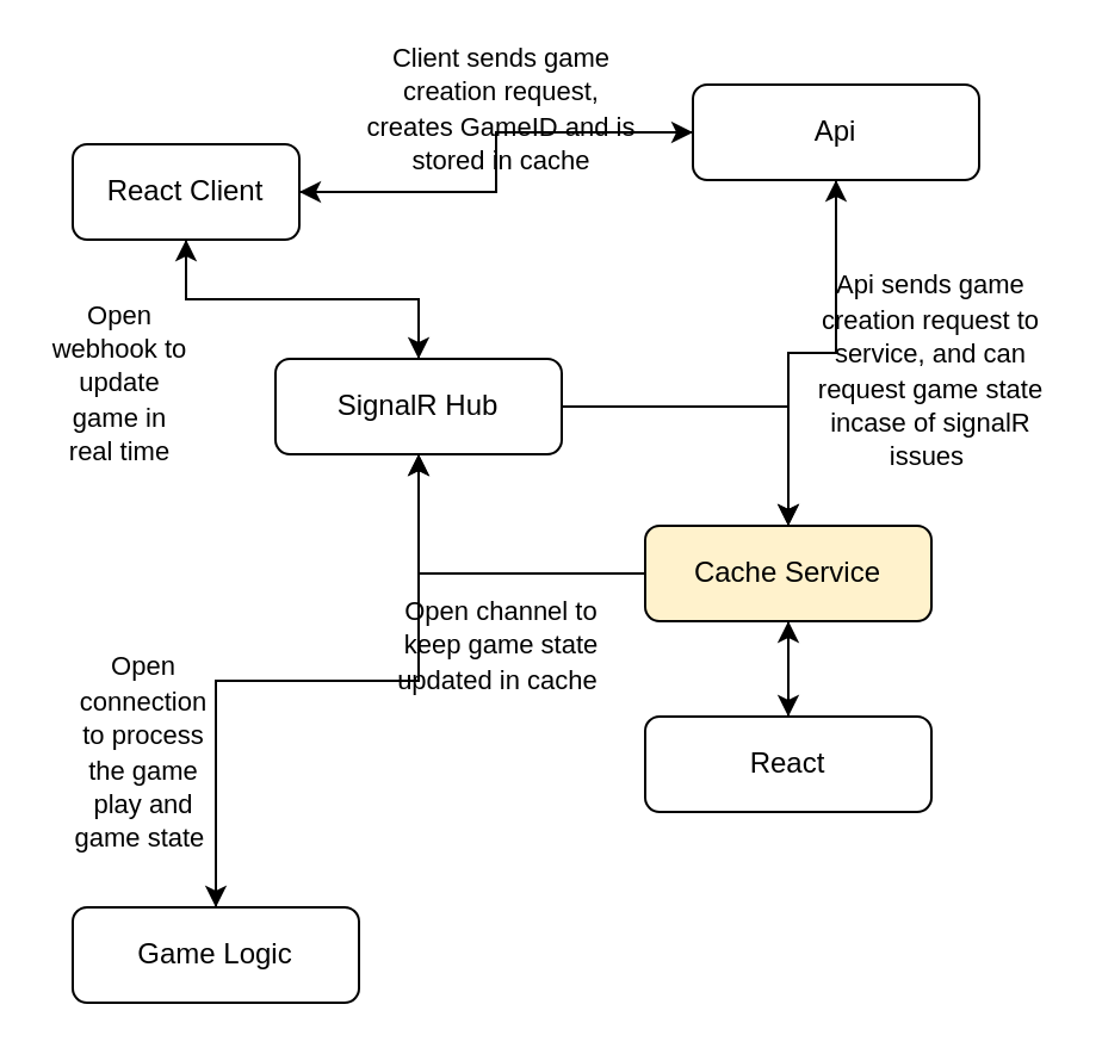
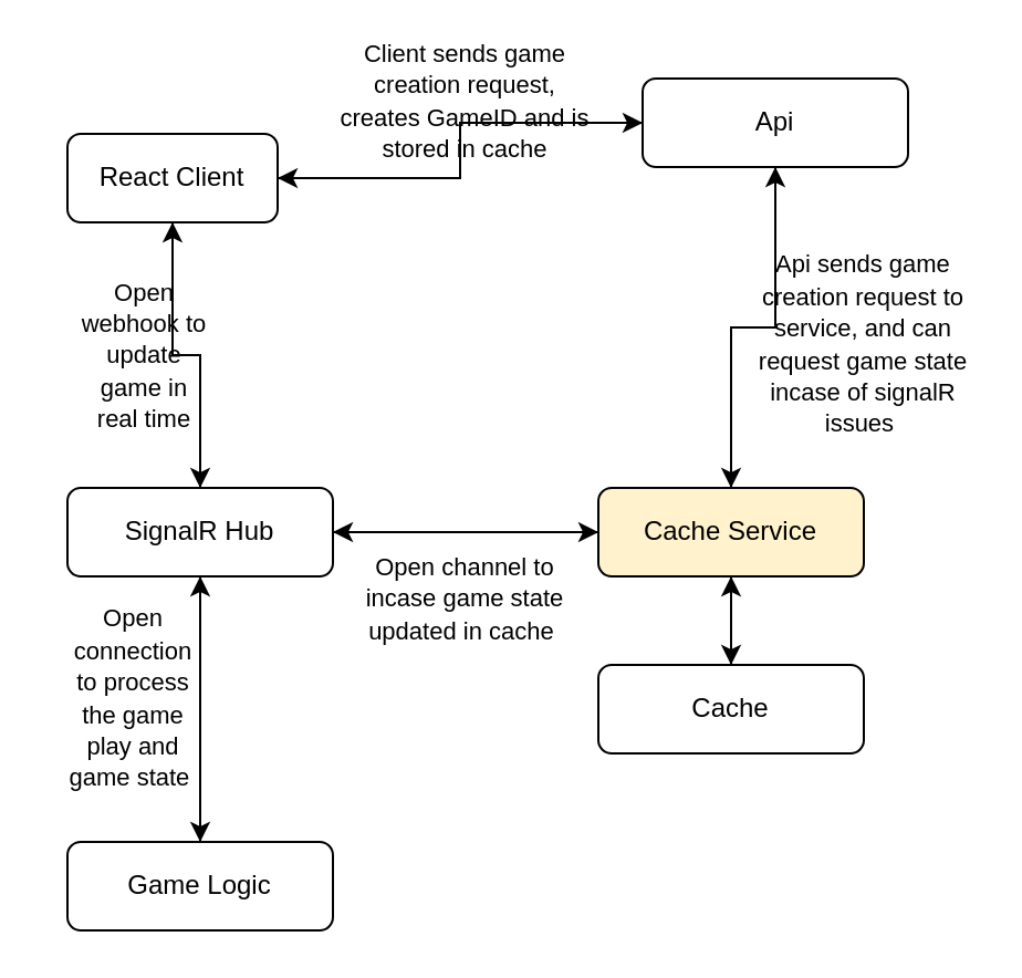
  <mxCell id="0" />
  <mxCell id="1" parent="0" />
  <mxCell id="2" value="" style="edgeStyle=orthogonalEdgeStyle;rounded=0;orthogonalLoop=1;jettySize=auto;html=1;" parent="1" source="4" target="7" edge="1"><mxGeometry relative="1" as="geometry" /></mxCell>
  <mxCell id="3" value="" style="edgeStyle=orthogonalEdgeStyle;rounded=0;orthogonalLoop=1;jettySize=auto;html=1;" parent="1" source="4" target="13" edge="1"><mxGeometry relative="1" as="geometry" /></mxCell>
  <mxCell id="4" value="React Client" style="rounded=1;whiteSpace=wrap;html=1;fontSize=12;glass=0;strokeWidth=1;shadow=0;" parent="1" vertex="1"><mxGeometry x="30" y="60" width="95" height="40" as="geometry" /></mxCell>
  <mxCell id="5" value="" style="edgeStyle=orthogonalEdgeStyle;rounded=0;orthogonalLoop=1;jettySize=auto;html=1;" parent="1" source="7" target="4" edge="1"><mxGeometry relative="1" as="geometry" /></mxCell>
  <mxCell id="6" value="" style="edgeStyle=orthogonalEdgeStyle;rounded=0;orthogonalLoop=1;jettySize=auto;html=1;" parent="1" source="7" target="17" edge="1"><mxGeometry relative="1" as="geometry" /></mxCell>
  <mxCell id="7" value="Api" style="rounded=1;whiteSpace=wrap;html=1;fontSize=12;glass=0;strokeWidth=1;shadow=0;" parent="1" vertex="1"><mxGeometry x="290" y="35" width="120" height="40" as="geometry" /></mxCell>
  <mxCell id="8" value="" style="edgeStyle=orthogonalEdgeStyle;rounded=0;orthogonalLoop=1;jettySize=auto;html=1;" parent="1" source="9" target="13" edge="1"><mxGeometry relative="1" as="geometry" /></mxCell>
  <mxCell id="9" value="Game Logic" style="rounded=1;whiteSpace=wrap;html=1;fontSize=12;glass=0;strokeWidth=1;shadow=0;" parent="1" vertex="1"><mxGeometry x="30" y="380" width="120" height="40" as="geometry" /></mxCell>
  <mxCell id="10" value="" style="edgeStyle=orthogonalEdgeStyle;rounded=0;orthogonalLoop=1;jettySize=auto;html=1;" parent="1" source="13" target="4" edge="1"><mxGeometry relative="1" as="geometry" /></mxCell>
  <mxCell id="11" value="" style="edgeStyle=orthogonalEdgeStyle;rounded=0;orthogonalLoop=1;jettySize=auto;html=1;" parent="1" source="13" target="9" edge="1"><mxGeometry relative="1" as="geometry" /></mxCell>
  <mxCell id="12" value="" style="edgeStyle=orthogonalEdgeStyle;rounded=0;orthogonalLoop=1;jettySize=auto;html=1;" parent="1" source="13" target="17" edge="1"><mxGeometry relative="1" as="geometry" /></mxCell>
- <mxCell id="13" value="SignalR Hub" style="whiteSpace=wrap;html=1;rounded=1;glass=0;strokeWidth=1;shadow=0;" parent="1" vertex="1"><mxGeometry x="115" y="150" width="120" height="40" as="geometry" /></mxCell>
+ <mxCell id="13" value="SignalR Hub" style="whiteSpace=wrap;html=1;rounded=1;glass=0;strokeWidth=1;shadow=0;" parent="1" vertex="1"><mxGeometry x="30" y="220" width="120" height="40" as="geometry" /></mxCell>
  <mxCell id="14" value="" style="edgeStyle=orthogonalEdgeStyle;rounded=0;orthogonalLoop=1;jettySize=auto;html=1;" parent="1" source="17" target="13" edge="1"><mxGeometry relative="1" as="geometry" /></mxCell>
  <mxCell id="15" value="" style="edgeStyle=orthogonalEdgeStyle;rounded=0;orthogonalLoop=1;jettySize=auto;html=1;" parent="1" source="17" target="7" edge="1"><mxGeometry relative="1" as="geometry" /></mxCell>
  <mxCell id="16" value="" style="edgeStyle=orthogonalEdgeStyle;rounded=0;orthogonalLoop=1;jettySize=auto;html=1;" parent="1" source="17" target="19" edge="1"><mxGeometry relative="1" as="geometry" /></mxCell>
  <mxCell id="17" value="Cache Service" style="whiteSpace=wrap;html=1;rounded=1;glass=0;strokeWidth=1;shadow=0;fillColor=#fff2cc;" parent="1" vertex="1"><mxGeometry x="270" y="220" width="120" height="40" as="geometry" /></mxCell>
  <mxCell id="18" value="" style="edgeStyle=orthogonalEdgeStyle;rounded=0;orthogonalLoop=1;jettySize=auto;html=1;" parent="1" source="19" target="17" edge="1"><mxGeometry relative="1" as="geometry" /></mxCell>
- <mxCell id="19" value="React" style="whiteSpace=wrap;html=1;rounded=1;glass=0;strokeWidth=1;shadow=0;" parent="1" vertex="1"><mxGeometry x="270" y="300" width="120" height="40" as="geometry" /></mxCell>
+ <mxCell id="19" value="Cache" style="whiteSpace=wrap;html=1;rounded=1;glass=0;strokeWidth=1;shadow=0;" parent="1" vertex="1"><mxGeometry x="270" y="300" width="120" height="40" as="geometry" /></mxCell>
  <mxCell id="20" value="&lt;font style=&quot;font-size: 11px;&quot;&gt;Client sends game creation request, creates GameID and is stored in cache&lt;/font&gt;" style="text;html=1;align=center;verticalAlign=middle;whiteSpace=wrap;rounded=0;" parent="1" vertex="1"><mxGeometry x="150" y="20" width="120" height="50" as="geometry" /></mxCell>
  <mxCell id="21" value="&lt;font style=&quot;font-size: 11px;&quot;&gt;Api sends game creation request to service, and can request game state incase of signalR issues&amp;nbsp;&lt;/font&gt;" style="text;html=1;align=center;verticalAlign=middle;whiteSpace=wrap;rounded=0;" parent="1" vertex="1"><mxGeometry x="340" y="110" width="100" height="90" as="geometry" /></mxCell>
- <mxCell id="22" value="&lt;font style=&quot;font-size: 11px;&quot;&gt;Open webhook to update game in real time&lt;/font&gt;" style="text;html=1;align=center;verticalAlign=middle;whiteSpace=wrap;rounded=0;" parent="1" vertex="1"><mxGeometry x="20" y="110" width="60" height="100" as="geometry" /></mxCell>
+ <mxCell id="22" value="&lt;font style=&quot;font-size: 11px;&quot;&gt;Open webhook to update game in real time&lt;/font&gt;" style="text;html=1;align=center;verticalAlign=middle;whiteSpace=wrap;rounded=0;" parent="1" vertex="1"><mxGeometry x="35" y="110" width="60" height="100" as="geometry" /></mxCell>
  <mxCell id="23" value="&lt;font style=&quot;font-size: 11px;&quot;&gt;Open connection to process the game play and game state&amp;nbsp;&lt;/font&gt;" style="text;html=1;align=center;verticalAlign=middle;whiteSpace=wrap;rounded=0;" parent="1" vertex="1"><mxGeometry x="30" y="260" width="60" height="110" as="geometry" /></mxCell>
- <mxCell id="24" value="&lt;font style=&quot;font-size: 11px;&quot;&gt;Open channel to keep game state updated in cache&amp;nbsp;&lt;/font&gt;" style="text;html=1;align=center;verticalAlign=middle;whiteSpace=wrap;rounded=0;" parent="1" vertex="1"><mxGeometry x="160" y="240" width="100" height="60" as="geometry" /></mxCell>
+ <mxCell id="24" value="&lt;font style=&quot;font-size: 11px;&quot;&gt;Open channel to incase game state updated in cache&amp;nbsp;&lt;/font&gt;" style="text;html=1;align=center;verticalAlign=middle;whiteSpace=wrap;rounded=0;" parent="1" vertex="1"><mxGeometry x="160" y="240" width="100" height="60" as="geometry" /></mxCell>
